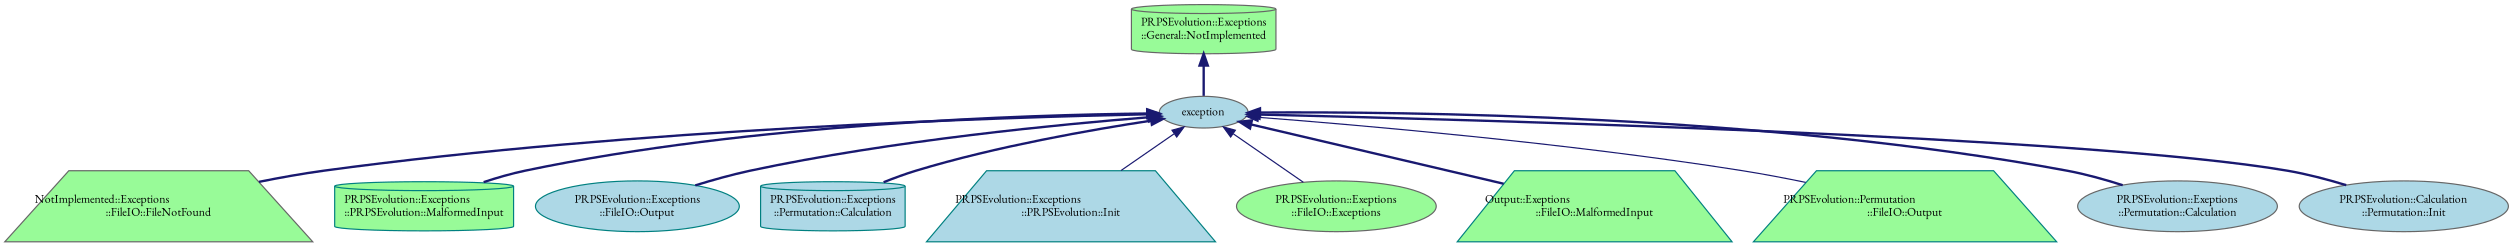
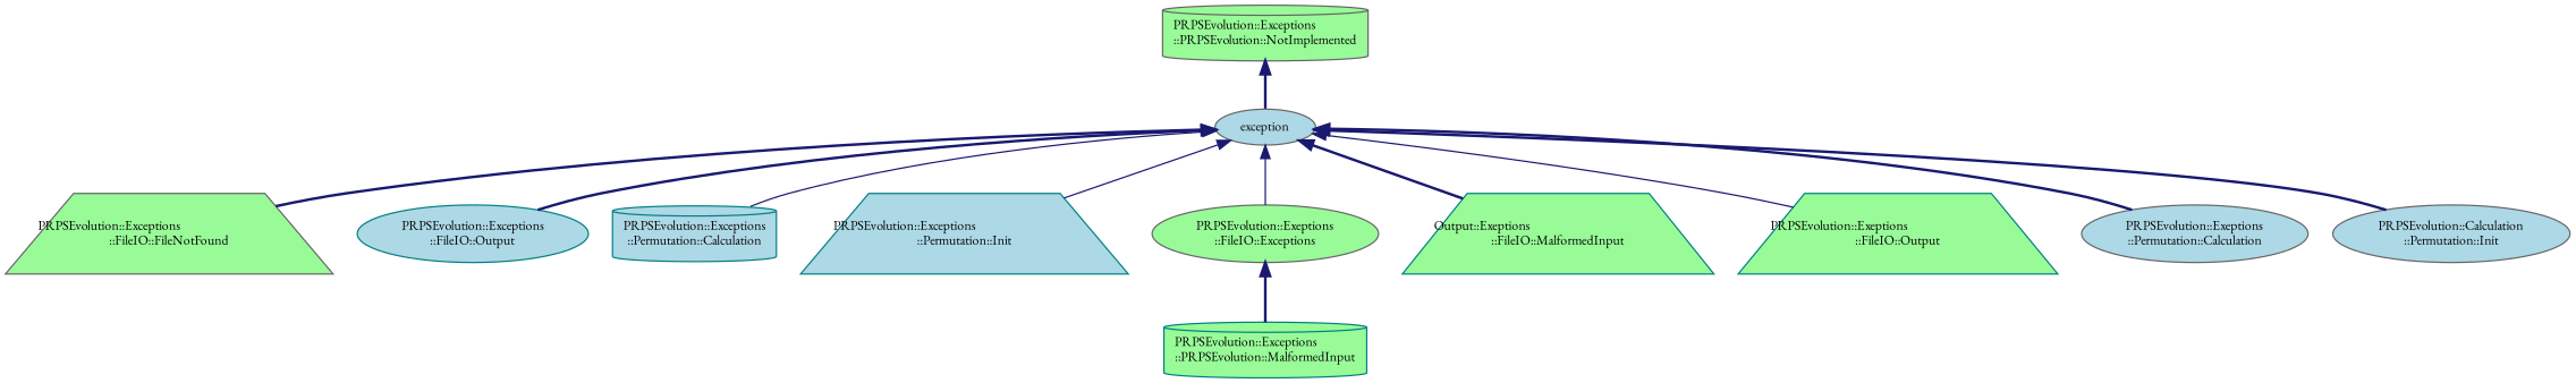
  digraph {
    fontname="EB Garamond"
    rankdir=TB
    node [color=gray40 fillcolor=lightblue fontname="EB Garamond" fontsize=10 shape=ellipse style=filled]
    edge [color=midnightblue dir=back fontname="EB Garamond" fontsize=10 labelfontname=Helvetica labelfontsize=10 style=bold]
    n1 [height=0.2 label=exception width=0.4]
-   n2 [fillcolor=palegreen height=0.2 label="NotImplemented::Exceptions\l::FileIO::FileNotFound" shape=trapezium width=0.4]
+   n2 [fillcolor=palegreen height=0.2 label="PRPSEvolution::Exceptions\l::FileIO::FileNotFound" shape=trapezium width=0.4]
    n3 [color=teal fillcolor=palegreen height=0.2 label="PRPSEvolution::Exceptions\l::PRPSEvolution::MalformedInput" shape=cylinder width=0.4]
    n4 [color=teal height=0.2 label="PRPSEvolution::Exceptions\l::FileIO::Output" width=0.4]
    n5 [color=teal height=0.2 label="PRPSEvolution::Exceptions\l::Permutation::Calculation" shape=cylinder width=0.4]
-   n6 [color=teal height=0.2 label="PRPSEvolution::Exceptions\l::PRPSEvolution::Init" shape=trapezium width=0.4]
+   n6 [color=teal height=0.2 label="PRPSEvolution::Exceptions\l::Permutation::Init" shape=trapezium width=0.4]
    n7 [fillcolor=palegreen height=0.2 label="PRPSEvolution::Exeptions\l::FileIO::Exceptions" width=0.4]
    n8 [color=teal fillcolor=palegreen height=0.2 label="Output::Exeptions\l::FileIO::MalformedInput" shape=trapezium width=0.4]
-   n9 [color=teal fillcolor=palegreen height=0.2 label="PRPSEvolution::Permutation\l::FileIO::Output" shape=trapezium width=0.4]
+   n9 [color=teal fillcolor=palegreen height=0.2 label="PRPSEvolution::Exeptions\l::FileIO::Output" shape=trapezium width=0.4]
    n10 [height=0.2 label="PRPSEvolution::Exeptions\l::Permutation::Calculation" width=0.4]
    n11 [height=0.2 label="PRPSEvolution::Calculation\l::Permutation::Init" width=0.4]
-   n12 [fillcolor=palegreen height=0.2 label="PRPSEvolution::Exceptions\l::General::NotImplemented" shape=cylinder width=0.4]
+   n12 [fillcolor=palegreen height=0.2 label="PRPSEvolution::Exceptions\l::PRPSEvolution::NotImplemented" shape=cylinder width=0.4]
    n1 -> n2
-   n1 -> n3
+   n7 -> n3
    n1 -> n4
-   n1 -> n5
+   n1 -> n5 [style=solid]
    n1 -> n6 [style=solid]
    n1 -> n7 [style=solid]
    n1 -> n8
    n1 -> n9 [style=solid]
    n1 -> n10
    n1 -> n11
    n12 -> n1
  }
